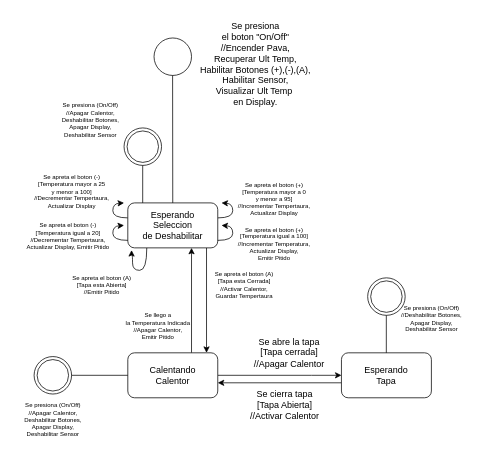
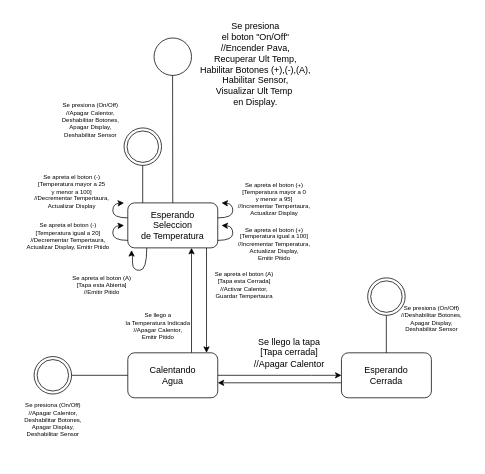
  <mxCell id="0" />
  <mxCell id="1" parent="0" />
  <mxCell id="2" value="" style="ellipse;whiteSpace=wrap;html=1;aspect=fixed;" vertex="1" parent="1"><mxGeometry x="205" y="50" width="50" height="50" as="geometry" /></mxCell>
  <mxCell id="3" value="" style="endArrow=none;html=1;rounded=0;" edge="1" parent="1" source="9"><mxGeometry width="50" height="50" relative="1" as="geometry"><mxPoint x="229.76" y="150" as="sourcePoint" /><mxPoint x="229.76" y="100" as="targetPoint" /></mxGeometry></mxCell>
  <mxCell id="4" value="Se presiona&lt;div&gt;el boton &quot;On/Off&quot;&lt;/div&gt;&lt;div&gt;//Encender Pava,&lt;/div&gt;&lt;div&gt;Recuperar Ult Temp,&lt;/div&gt;&lt;div&gt;Habilitar Botones (+),(-),(A),&lt;/div&gt;&lt;div&gt;Habilitar Sensor,&lt;/div&gt;&lt;div&gt;Visualizar Ult Temp&amp;nbsp;&lt;/div&gt;&lt;div&gt;en Display.&lt;/div&gt;" style="text;html=1;align=center;verticalAlign=middle;resizable=0;points=[];autosize=1;strokeColor=none;fillColor=none;" vertex="1" parent="1"><mxGeometry x="255" width="170" height="130" as="geometry" y="20" /></mxCell>
  <mxCell id="5" style="edgeStyle=orthogonalEdgeStyle;rounded=0;orthogonalLoop=1;jettySize=auto;html=1;curved=1;" edge="1" parent="1"><mxGeometry relative="1" as="geometry"><mxPoint x="295" y="270" as="targetPoint" /><mxPoint x="290" y="290.007" as="sourcePoint" /><Array as="points"><mxPoint x="310" y="290" /><mxPoint x="310" y="271" /><mxPoint x="295" y="271" /></Array></mxGeometry></mxCell>
  <mxCell id="6" style="edgeStyle=orthogonalEdgeStyle;rounded=0;orthogonalLoop=1;jettySize=auto;html=1;curved=1;" edge="1" parent="1" source="9"><mxGeometry relative="1" as="geometry"><mxPoint x="165" y="270" as="targetPoint" /><Array as="points"><mxPoint x="150" y="290" /><mxPoint x="150" y="271" /><mxPoint x="165" y="271" /></Array></mxGeometry></mxCell>
  <mxCell id="7" style="edgeStyle=orthogonalEdgeStyle;rounded=0;orthogonalLoop=1;jettySize=auto;html=1;entryX=0.206;entryY=1.05;entryDx=0;entryDy=0;entryPerimeter=0;curved=1;" edge="1" parent="1"><mxGeometry relative="1" as="geometry"><mxPoint x="175.02" y="333" as="targetPoint" /><mxPoint x="195.3" y="330" as="sourcePoint" /><Array as="points"><mxPoint x="195.3" y="360" /><mxPoint x="176.3" y="360" /><mxPoint x="176.3" y="340" /><mxPoint x="175.3" y="340" /></Array></mxGeometry></mxCell>
  <mxCell id="8" value="" style="edgeStyle=orthogonalEdgeStyle;rounded=0;orthogonalLoop=1;jettySize=auto;html=1;" edge="1" parent="1"><mxGeometry relative="1" as="geometry"><mxPoint x="275" y="330" as="sourcePoint" /><mxPoint x="275" y="470" as="targetPoint" /></mxGeometry></mxCell>
- <mxCell id="9" value="Esperando&lt;div&gt;Seleccion&lt;/div&gt;&lt;div&gt;de Deshabilitar&lt;/div&gt;" style="rounded=1;whiteSpace=wrap;html=1;" vertex="1" parent="1"><mxGeometry x="170" y="270" width="120" height="60" as="geometry" /></mxCell>
+ <mxCell id="9" value="Esperando&lt;div&gt;Seleccion&lt;/div&gt;&lt;div&gt;de Temperatura&lt;/div&gt;" style="rounded=1;whiteSpace=wrap;html=1;" vertex="1" parent="1"><mxGeometry x="170" y="270" width="120" height="60" as="geometry" /></mxCell>
  <mxCell id="10" value="&lt;h5 style=&quot;font-size: 8px;&quot;&gt;&lt;span style=&quot;font-weight: normal;&quot;&gt;Se apreta el boton (+)&lt;br&gt;[Temperatura mayor a 0&lt;br&gt;y menor a 95]&lt;br&gt;//Incrementar Tempertaura,&lt;br&gt;Actualizar Display&lt;/span&gt;&lt;/h5&gt;" style="text;html=1;align=center;verticalAlign=middle;resizable=0;points=[];autosize=1;strokeColor=none;fillColor=none;" vertex="1" parent="1"><mxGeometry x="305" y="220" width="120" height="90" as="geometry" /></mxCell>
  <mxCell id="11" style="edgeStyle=orthogonalEdgeStyle;rounded=0;orthogonalLoop=1;jettySize=auto;html=1;curved=1;" edge="1" parent="1"><mxGeometry relative="1" as="geometry"><mxPoint x="295" y="300" as="targetPoint" /><mxPoint x="290" y="320.007" as="sourcePoint" /><Array as="points"><mxPoint x="310" y="320" /><mxPoint x="310" y="301" /><mxPoint x="295" y="301" /></Array></mxGeometry></mxCell>
  <mxCell id="12" value="&lt;h5 style=&quot;font-size: 8px;&quot;&gt;&lt;span style=&quot;font-weight: normal;&quot;&gt;Se apreta el boton (+)&lt;br&gt;[Temperatura igual a 100]&lt;br&gt;//Incrementar Temperatura,&lt;br&gt;Actualizar Display,&lt;br&gt;Emitir Pitido&lt;/span&gt;&lt;/h5&gt;" style="text;html=1;align=center;verticalAlign=middle;resizable=0;points=[];autosize=1;strokeColor=none;fillColor=none;" vertex="1" parent="1"><mxGeometry x="305" y="280" width="120" height="90" as="geometry" /></mxCell>
  <mxCell id="13" style="edgeStyle=orthogonalEdgeStyle;rounded=0;orthogonalLoop=1;jettySize=auto;html=1;curved=1;" edge="1" parent="1"><mxGeometry relative="1" as="geometry"><mxPoint x="165" y="300" as="targetPoint" /><mxPoint x="170" y="320" as="sourcePoint" /><Array as="points"><mxPoint x="150" y="320" /><mxPoint x="150" y="301" /><mxPoint x="165" y="301" /></Array></mxGeometry></mxCell>
  <mxCell id="14" value="&lt;h5 style=&quot;font-size: 8px;&quot;&gt;&lt;span style=&quot;font-weight: normal;&quot;&gt;Se apreta el boton (-)&lt;br&gt;[Temperatura mayor a 25&lt;br&gt;y menor a 100]&lt;br&gt;//Decrementar Tempertaura,&lt;br&gt;Actualizar Display&lt;/span&gt;&lt;/h5&gt;" style="text;html=1;align=center;verticalAlign=middle;resizable=0;points=[];autosize=1;strokeColor=none;fillColor=none;" vertex="1" parent="1"><mxGeometry x="35" y="210" width="120" height="90" as="geometry" /></mxCell>
  <mxCell id="15" value="&lt;h5 style=&quot;font-size: 8px;&quot;&gt;&lt;span style=&quot;font-weight: normal;&quot;&gt;Se apreta el boton (-)&lt;br&gt;[Temperatura igual a 20]&lt;br&gt;//Decrementar Tempertaura,&lt;br&gt;Actualizar Display, Emitir Pitido&lt;/span&gt;&lt;/h5&gt;" style="text;html=1;align=center;verticalAlign=middle;resizable=0;points=[];autosize=1;strokeColor=none;fillColor=none;" vertex="1" parent="1"><mxGeometry x="25" y="275" width="130" height="80" as="geometry" /></mxCell>
  <mxCell id="16" value="&lt;h6&gt;&lt;span style=&quot;font-weight: normal;&quot;&gt;Se apreta el boton (A)&lt;br&gt;[Tapa esta Abierta]&lt;br&gt;//Emitir Pitido&lt;/span&gt;&lt;/h6&gt;" style="text;html=1;align=center;verticalAlign=middle;resizable=0;points=[];autosize=1;strokeColor=none;fillColor=none;" vertex="1" parent="1"><mxGeometry x="85" y="340" width="100" height="80" as="geometry" /></mxCell>
  <mxCell id="17" style="edgeStyle=orthogonalEdgeStyle;rounded=0;orthogonalLoop=1;jettySize=auto;html=1;" edge="1" parent="1"><mxGeometry relative="1" as="geometry"><mxPoint x="255" y="470" as="sourcePoint" /><mxPoint x="255" y="330" as="targetPoint" /></mxGeometry></mxCell>
  <mxCell id="18" value="" style="edgeStyle=orthogonalEdgeStyle;rounded=0;orthogonalLoop=1;jettySize=auto;html=1;" edge="1" parent="1" source="19" target="31"><mxGeometry relative="1" as="geometry"><Array as="points"><mxPoint x="415" y="500" /><mxPoint x="415" y="500" /></Array></mxGeometry></mxCell>
- <mxCell id="19" value="Calentando&lt;div&gt;Calentor&lt;/div&gt;" style="whiteSpace=wrap;html=1;rounded=1;" vertex="1" parent="1"><mxGeometry x="170" y="470" width="120" height="60" as="geometry" /></mxCell>
+ <mxCell id="19" value="Calentando&lt;div&gt;Agua&lt;/div&gt;" style="whiteSpace=wrap;html=1;rounded=1;" vertex="1" parent="1"><mxGeometry x="170" y="470" width="120" height="60" as="geometry" /></mxCell>
  <mxCell id="20" value="&lt;h5 style=&quot;font-size: 8px;&quot;&gt;&lt;span style=&quot;font-weight: normal;&quot;&gt;Se apreta el boton (A)&lt;br&gt;[Tapa esta Cerrada]&lt;br&gt;//Activar Calentor,&lt;br&gt;Guardar Tempertaura&lt;/span&gt;&lt;/h5&gt;" style="text;html=1;align=center;verticalAlign=middle;resizable=0;points=[];autosize=1;strokeColor=none;fillColor=none;" vertex="1" parent="1"><mxGeometry x="275" y="340" width="100" height="80" as="geometry" /></mxCell>
  <mxCell id="21" value="" style="ellipse;shape=doubleEllipse;whiteSpace=wrap;html=1;aspect=fixed;" vertex="1" parent="1"><mxGeometry x="165" y="170" width="50" height="50" as="geometry" /></mxCell>
  <mxCell id="22" value="" style="endArrow=none;html=1;rounded=0;" edge="1" parent="1"><mxGeometry width="50" height="50" relative="1" as="geometry"><mxPoint x="189.86" y="270" as="sourcePoint" /><mxPoint x="189.86" y="220" as="targetPoint" /></mxGeometry></mxCell>
  <mxCell id="23" value="" style="ellipse;shape=doubleEllipse;whiteSpace=wrap;html=1;aspect=fixed;" vertex="1" parent="1"><mxGeometry x="45" y="475" width="50" height="50" as="geometry" /></mxCell>
  <mxCell id="24" value="" style="endArrow=none;html=1;rounded=0;" edge="1" parent="1" source="19" target="23"><mxGeometry width="50" height="50" relative="1" as="geometry"><mxPoint x="69.86" y="530" as="sourcePoint" /><mxPoint x="69.86" y="480" as="targetPoint" /></mxGeometry></mxCell>
  <mxCell id="25" value="&lt;h6&gt;&lt;span style=&quot;font-weight: normal;&quot;&gt;Se llego a&lt;br&gt;la Temperatura Indicada&lt;br&gt;//Apagar Calentor,&lt;br&gt;Emitir Pitido&lt;/span&gt;&lt;/h6&gt;" style="text;html=1;align=center;verticalAlign=middle;resizable=0;points=[];autosize=1;strokeColor=none;fillColor=none;" vertex="1" parent="1"><mxGeometry x="155" y="390" width="110" height="90" as="geometry" /></mxCell>
- <mxCell id="26" value="Se abre la tapa&lt;div&gt;[Tapa cerrada]&lt;br&gt;&lt;div&gt;//Apagar Calentor&lt;/div&gt;&lt;/div&gt;" style="text;html=1;align=center;verticalAlign=middle;resizable=0;points=[];autosize=1;strokeColor=none;fillColor=none;" vertex="1" parent="1"><mxGeometry x="325" y="440" width="120" height="60" as="geometry" /></mxCell>
- <mxCell id="27" value="Se cierra tapa&lt;div&gt;[Tapa Abierta]&lt;/div&gt;&lt;div&gt;//Activar Calentor&lt;/div&gt;" style="text;html=1;align=center;verticalAlign=middle;resizable=0;points=[];autosize=1;strokeColor=none;fillColor=none;" vertex="1" parent="1"><mxGeometry x="319" y="510" width="120" height="60" as="geometry" /></mxCell>
+ <mxCell id="26" value="Se llego la tapa&lt;div&gt;[Tapa cerrada]&lt;br&gt;&lt;div&gt;//Apagar Calentor&lt;/div&gt;&lt;/div&gt;" style="text;html=1;align=center;verticalAlign=middle;resizable=0;points=[];autosize=1;strokeColor=none;fillColor=none;" vertex="1" parent="1"><mxGeometry x="325" y="440" width="120" height="60" as="geometry" /></mxCell>
  <mxCell id="28" value="&lt;h6&gt;&lt;span style=&quot;font-size: 8.04px; font-weight: 400;&quot;&gt;Se presiona (On/Off)&lt;/span&gt;&lt;span style=&quot;font-weight: normal;&quot;&gt;&lt;br&gt;//Apagar Calentor,&lt;br&gt;Deshabilitar Botones,&lt;br&gt;Apagar Display,&lt;br&gt;Deshabilitar Sensor&lt;/span&gt;&lt;/h6&gt;" style="text;html=1;align=center;verticalAlign=middle;resizable=0;points=[];autosize=1;strokeColor=none;fillColor=none;" vertex="1" parent="1"><mxGeometry x="20" y="510" width="100" height="100" as="geometry" /></mxCell>
  <mxCell id="29" value="&lt;h6&gt;&lt;span style=&quot;font-size: 8.04px; font-weight: 400;&quot;&gt;Se presiona (On/Off)&lt;/span&gt;&lt;span style=&quot;font-weight: normal;&quot;&gt;&lt;br&gt;//Apagar Calentor,&lt;br&gt;Deshabilitar Botones,&lt;br&gt;Apagar Display,&lt;br&gt;Deshabilitar Sensor&lt;/span&gt;&lt;/h6&gt;" style="text;html=1;align=center;verticalAlign=middle;resizable=0;points=[];autosize=1;strokeColor=none;fillColor=none;" vertex="1" parent="1"><mxGeometry x="70" y="110" width="100" height="100" as="geometry" /></mxCell>
  <mxCell id="30" style="edgeStyle=orthogonalEdgeStyle;rounded=0;orthogonalLoop=1;jettySize=auto;html=1;" edge="1" parent="1"><mxGeometry relative="1" as="geometry"><mxPoint x="455" y="510" as="sourcePoint" /><mxPoint x="290" y="510" as="targetPoint" /></mxGeometry></mxCell>
- <mxCell id="31" value="Esperando&lt;div&gt;Tapa&lt;/div&gt;" style="whiteSpace=wrap;html=1;rounded=1;" vertex="1" parent="1"><mxGeometry x="455" y="470" width="120" height="60" as="geometry" /></mxCell>
+ <mxCell id="31" value="Esperando&lt;div&gt;Cerrada&lt;/div&gt;" style="whiteSpace=wrap;html=1;rounded=1;" vertex="1" parent="1"><mxGeometry x="455" y="470" width="120" height="60" as="geometry" /></mxCell>
  <mxCell id="32" value="" style="ellipse;shape=doubleEllipse;whiteSpace=wrap;html=1;aspect=fixed;" vertex="1" parent="1"><mxGeometry x="490" y="370" width="50" height="50" as="geometry" /></mxCell>
  <mxCell id="33" value="" style="endArrow=none;html=1;rounded=0;" edge="1" parent="1"><mxGeometry width="50" height="50" relative="1" as="geometry"><mxPoint x="514.86" y="470" as="sourcePoint" /><mxPoint x="514.86" y="420" as="targetPoint" /></mxGeometry></mxCell>
  <mxCell id="34" value="&lt;h6&gt;&lt;span style=&quot;font-weight: normal;&quot;&gt;Se presiona (On/Off)&lt;br&gt;//Deshabilitar Botones,&lt;br&gt;Apagar Display,&lt;br&gt;Deshabilitar Sensor&lt;/span&gt;&lt;/h6&gt;" style="text;html=1;align=center;verticalAlign=middle;resizable=0;points=[];autosize=1;strokeColor=none;fillColor=none;" vertex="1" parent="1"><mxGeometry x="525" y="380" width="100" height="90" as="geometry" /></mxCell>
